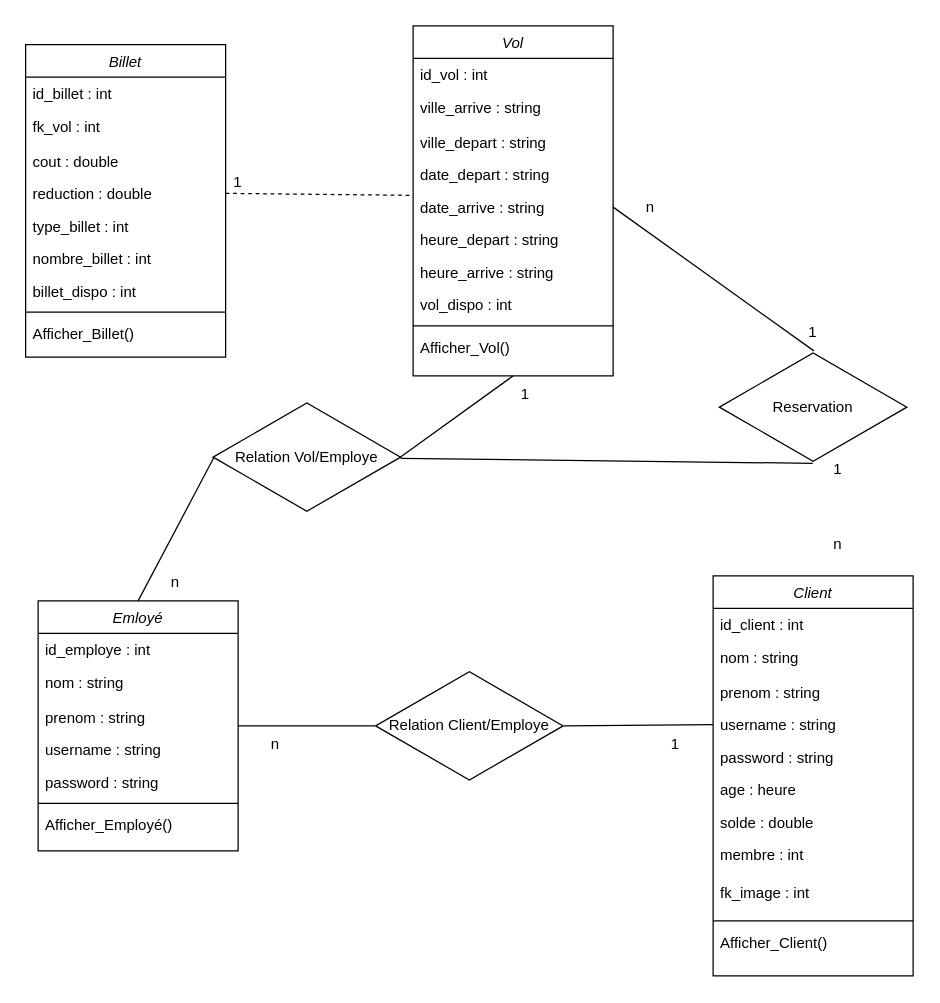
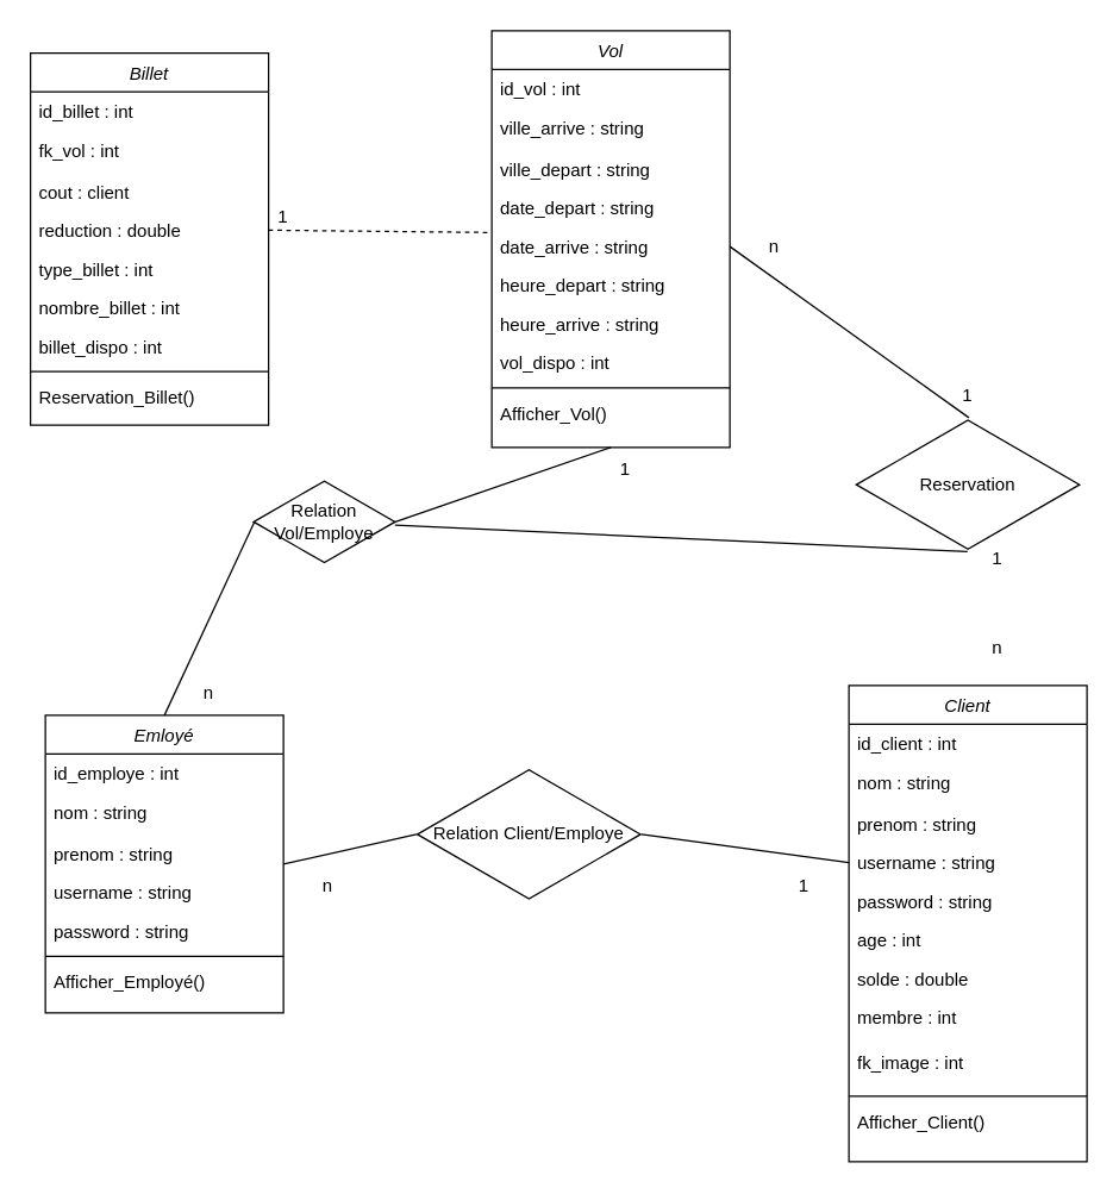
  <mxCell id="0" />
  <mxCell id="1" parent="0" />
  <mxCell id="2" value="Vol" style="swimlane;fontStyle=2;align=center;verticalAlign=top;childLayout=stackLayout;horizontal=1;startSize=26;horizontalStack=0;resizeParent=1;resizeLast=0;collapsible=1;marginBottom=0;rounded=0;shadow=0;strokeWidth=1;" parent="1" vertex="1"><mxGeometry x="330" y="20" width="160" height="280" as="geometry"><mxRectangle x="230" y="140" width="160" height="26" as="alternateBounds" /></mxGeometry></mxCell>
  <mxCell id="3" value="id_vol : int" style="text;align=left;verticalAlign=top;spacingLeft=4;spacingRight=4;overflow=hidden;rotatable=0;points=[[0,0.5],[1,0.5]];portConstraint=eastwest;" parent="2" vertex="1"><mxGeometry y="26" width="160" height="26" as="geometry" /></mxCell>
  <mxCell id="4" value="ville_arrive : string" style="text;align=left;verticalAlign=top;spacingLeft=4;spacingRight=4;overflow=hidden;rotatable=0;points=[[0,0.5],[1,0.5]];portConstraint=eastwest;rounded=0;shadow=0;html=0;" parent="2" vertex="1"><mxGeometry y="52" width="160" height="28" as="geometry" /></mxCell>
  <mxCell id="5" value="ville_depart : string&#10;" style="text;align=left;verticalAlign=top;spacingLeft=4;spacingRight=4;overflow=hidden;rotatable=0;points=[[0,0.5],[1,0.5]];portConstraint=eastwest;rounded=0;shadow=0;html=0;" parent="2" vertex="1"><mxGeometry y="80" width="160" height="26" as="geometry" /></mxCell>
  <mxCell id="6" value="date_depart : string" style="text;align=left;verticalAlign=top;spacingLeft=4;spacingRight=4;overflow=hidden;rotatable=0;points=[[0,0.5],[1,0.5]];portConstraint=eastwest;" parent="2" vertex="1"><mxGeometry y="106" width="160" height="26" as="geometry" /></mxCell>
  <mxCell id="7" value="date_arrive : string" style="text;align=left;verticalAlign=top;spacingLeft=4;spacingRight=4;overflow=hidden;rotatable=0;points=[[0,0.5],[1,0.5]];portConstraint=eastwest;" vertex="1" parent="2"><mxGeometry y="132" width="160" height="26" as="geometry" /></mxCell>
  <mxCell id="8" value="heure_depart : string" style="text;align=left;verticalAlign=top;spacingLeft=4;spacingRight=4;overflow=hidden;rotatable=0;points=[[0,0.5],[1,0.5]];portConstraint=eastwest;" vertex="1" parent="2"><mxGeometry y="158" width="160" height="26" as="geometry" /></mxCell>
  <mxCell id="9" value="heure_arrive : string" style="text;align=left;verticalAlign=top;spacingLeft=4;spacingRight=4;overflow=hidden;rotatable=0;points=[[0,0.5],[1,0.5]];portConstraint=eastwest;" vertex="1" parent="2"><mxGeometry y="184" width="160" height="26" as="geometry" /></mxCell>
  <mxCell id="10" value="vol_dispo : int" style="text;align=left;verticalAlign=top;spacingLeft=4;spacingRight=4;overflow=hidden;rotatable=0;points=[[0,0.5],[1,0.5]];portConstraint=eastwest;" vertex="1" parent="2"><mxGeometry y="210" width="160" height="26" as="geometry" /></mxCell>
  <mxCell id="11" value="" style="line;html=1;strokeWidth=1;align=left;verticalAlign=middle;spacingTop=-1;spacingLeft=3;spacingRight=3;rotatable=0;labelPosition=right;points=[];portConstraint=eastwest;" parent="2" vertex="1"><mxGeometry y="236" width="160" height="8" as="geometry" /></mxCell>
  <mxCell id="12" value="Afficher_Vol()" style="text;align=left;verticalAlign=top;spacingLeft=4;spacingRight=4;overflow=hidden;rotatable=0;points=[[0,0.5],[1,0.5]];portConstraint=eastwest;" vertex="1" parent="2"><mxGeometry y="244" width="160" height="26" as="geometry" /></mxCell>
  <mxCell id="13" value="Billet" style="swimlane;fontStyle=2;align=center;verticalAlign=top;childLayout=stackLayout;horizontal=1;startSize=26;horizontalStack=0;resizeParent=1;resizeLast=0;collapsible=1;marginBottom=0;rounded=0;shadow=0;strokeWidth=1;" vertex="1" parent="1"><mxGeometry x="20" y="35" width="160" height="250" as="geometry"><mxRectangle x="230" y="140" width="160" height="26" as="alternateBounds" /></mxGeometry></mxCell>
  <mxCell id="14" value="id_billet : int" style="text;align=left;verticalAlign=top;spacingLeft=4;spacingRight=4;overflow=hidden;rotatable=0;points=[[0,0.5],[1,0.5]];portConstraint=eastwest;" vertex="1" parent="13"><mxGeometry y="26" width="160" height="26" as="geometry" /></mxCell>
  <mxCell id="15" value="fk_vol : int" style="text;align=left;verticalAlign=top;spacingLeft=4;spacingRight=4;overflow=hidden;rotatable=0;points=[[0,0.5],[1,0.5]];portConstraint=eastwest;rounded=0;shadow=0;html=0;" vertex="1" parent="13"><mxGeometry y="52" width="160" height="28" as="geometry" /></mxCell>
- <mxCell id="16" value="cout : double" style="text;align=left;verticalAlign=top;spacingLeft=4;spacingRight=4;overflow=hidden;rotatable=0;points=[[0,0.5],[1,0.5]];portConstraint=eastwest;rounded=0;shadow=0;html=0;" vertex="1" parent="13"><mxGeometry y="80" width="160" height="26" as="geometry" /></mxCell>
+ <mxCell id="16" value="cout : client" style="text;align=left;verticalAlign=top;spacingLeft=4;spacingRight=4;overflow=hidden;rotatable=0;points=[[0,0.5],[1,0.5]];portConstraint=eastwest;rounded=0;shadow=0;html=0;" vertex="1" parent="13"><mxGeometry y="80" width="160" height="26" as="geometry" /></mxCell>
  <mxCell id="17" value="reduction : double" style="text;align=left;verticalAlign=top;spacingLeft=4;spacingRight=4;overflow=hidden;rotatable=0;points=[[0,0.5],[1,0.5]];portConstraint=eastwest;" vertex="1" parent="13"><mxGeometry y="106" width="160" height="26" as="geometry" /></mxCell>
  <mxCell id="18" value="type_billet : int" style="text;align=left;verticalAlign=top;spacingLeft=4;spacingRight=4;overflow=hidden;rotatable=0;points=[[0,0.5],[1,0.5]];portConstraint=eastwest;" vertex="1" parent="13"><mxGeometry y="132" width="160" height="26" as="geometry" /></mxCell>
  <mxCell id="19" value="nombre_billet : int" style="text;align=left;verticalAlign=top;spacingLeft=4;spacingRight=4;overflow=hidden;rotatable=0;points=[[0,0.5],[1,0.5]];portConstraint=eastwest;" vertex="1" parent="13"><mxGeometry y="158" width="160" height="26" as="geometry" /></mxCell>
  <mxCell id="20" value="billet_dispo : int" style="text;align=left;verticalAlign=top;spacingLeft=4;spacingRight=4;overflow=hidden;rotatable=0;points=[[0,0.5],[1,0.5]];portConstraint=eastwest;" vertex="1" parent="13"><mxGeometry y="184" width="160" height="26" as="geometry" /></mxCell>
  <mxCell id="21" value="" style="line;html=1;strokeWidth=1;align=left;verticalAlign=middle;spacingTop=-1;spacingLeft=3;spacingRight=3;rotatable=0;labelPosition=right;points=[];portConstraint=eastwest;" vertex="1" parent="13"><mxGeometry y="210" width="160" height="8" as="geometry" /></mxCell>
- <mxCell id="22" value="Afficher_Billet()" style="text;align=left;verticalAlign=top;spacingLeft=4;spacingRight=4;overflow=hidden;rotatable=0;points=[[0,0.5],[1,0.5]];portConstraint=eastwest;" vertex="1" parent="13"><mxGeometry y="218" width="160" height="26" as="geometry" /></mxCell>
+ <mxCell id="22" value="Reservation_Billet()" style="text;align=left;verticalAlign=top;spacingLeft=4;spacingRight=4;overflow=hidden;rotatable=0;points=[[0,0.5],[1,0.5]];portConstraint=eastwest;" vertex="1" parent="13"><mxGeometry y="218" width="160" height="26" as="geometry" /></mxCell>
  <mxCell id="23" value="Emloyé" style="swimlane;fontStyle=2;align=center;verticalAlign=top;childLayout=stackLayout;horizontal=1;startSize=26;horizontalStack=0;resizeParent=1;resizeLast=0;collapsible=1;marginBottom=0;rounded=0;shadow=0;strokeWidth=1;" vertex="1" parent="1"><mxGeometry x="30" y="480" width="160" height="200" as="geometry"><mxRectangle x="230" y="140" width="160" height="26" as="alternateBounds" /></mxGeometry></mxCell>
  <mxCell id="24" value="id_employe : int" style="text;align=left;verticalAlign=top;spacingLeft=4;spacingRight=4;overflow=hidden;rotatable=0;points=[[0,0.5],[1,0.5]];portConstraint=eastwest;" vertex="1" parent="23"><mxGeometry y="26" width="160" height="26" as="geometry" /></mxCell>
  <mxCell id="25" value="nom : string" style="text;align=left;verticalAlign=top;spacingLeft=4;spacingRight=4;overflow=hidden;rotatable=0;points=[[0,0.5],[1,0.5]];portConstraint=eastwest;rounded=0;shadow=0;html=0;" vertex="1" parent="23"><mxGeometry y="52" width="160" height="28" as="geometry" /></mxCell>
  <mxCell id="26" value="prenom : string&#10;" style="text;align=left;verticalAlign=top;spacingLeft=4;spacingRight=4;overflow=hidden;rotatable=0;points=[[0,0.5],[1,0.5]];portConstraint=eastwest;rounded=0;shadow=0;html=0;" vertex="1" parent="23"><mxGeometry y="80" width="160" height="26" as="geometry" /></mxCell>
  <mxCell id="27" value="username : string" style="text;align=left;verticalAlign=top;spacingLeft=4;spacingRight=4;overflow=hidden;rotatable=0;points=[[0,0.5],[1,0.5]];portConstraint=eastwest;" vertex="1" parent="23"><mxGeometry y="106" width="160" height="26" as="geometry" /></mxCell>
  <mxCell id="28" value="password : string" style="text;align=left;verticalAlign=top;spacingLeft=4;spacingRight=4;overflow=hidden;rotatable=0;points=[[0,0.5],[1,0.5]];portConstraint=eastwest;" vertex="1" parent="23"><mxGeometry y="132" width="160" height="26" as="geometry" /></mxCell>
  <mxCell id="29" value="" style="line;html=1;strokeWidth=1;align=left;verticalAlign=middle;spacingTop=-1;spacingLeft=3;spacingRight=3;rotatable=0;labelPosition=right;points=[];portConstraint=eastwest;" vertex="1" parent="23"><mxGeometry y="158" width="160" height="8" as="geometry" /></mxCell>
  <mxCell id="30" value="Afficher_Employé()" style="text;align=left;verticalAlign=top;spacingLeft=4;spacingRight=4;overflow=hidden;rotatable=0;points=[[0,0.5],[1,0.5]];portConstraint=eastwest;" vertex="1" parent="23"><mxGeometry y="166" width="160" height="26" as="geometry" /></mxCell>
  <mxCell id="31" value="Client" style="swimlane;fontStyle=2;align=center;verticalAlign=top;childLayout=stackLayout;horizontal=1;startSize=26;horizontalStack=0;resizeParent=1;resizeLast=0;collapsible=1;marginBottom=0;rounded=0;shadow=0;strokeWidth=1;" vertex="1" parent="1"><mxGeometry x="570" y="460" width="160" height="320" as="geometry"><mxRectangle x="230" y="140" width="160" height="26" as="alternateBounds" /></mxGeometry></mxCell>
  <mxCell id="32" value="id_client : int" style="text;align=left;verticalAlign=top;spacingLeft=4;spacingRight=4;overflow=hidden;rotatable=0;points=[[0,0.5],[1,0.5]];portConstraint=eastwest;" vertex="1" parent="31"><mxGeometry y="26" width="160" height="26" as="geometry" /></mxCell>
  <mxCell id="33" value="nom : string" style="text;align=left;verticalAlign=top;spacingLeft=4;spacingRight=4;overflow=hidden;rotatable=0;points=[[0,0.5],[1,0.5]];portConstraint=eastwest;rounded=0;shadow=0;html=0;" vertex="1" parent="31"><mxGeometry y="52" width="160" height="28" as="geometry" /></mxCell>
  <mxCell id="34" value="prenom : string" style="text;align=left;verticalAlign=top;spacingLeft=4;spacingRight=4;overflow=hidden;rotatable=0;points=[[0,0.5],[1,0.5]];portConstraint=eastwest;rounded=0;shadow=0;html=0;" vertex="1" parent="31"><mxGeometry y="80" width="160" height="26" as="geometry" /></mxCell>
  <mxCell id="35" value="username : string" style="text;align=left;verticalAlign=top;spacingLeft=4;spacingRight=4;overflow=hidden;rotatable=0;points=[[0,0.5],[1,0.5]];portConstraint=eastwest;" vertex="1" parent="31"><mxGeometry y="106" width="160" height="26" as="geometry" /></mxCell>
  <mxCell id="36" value="password : string" style="text;align=left;verticalAlign=top;spacingLeft=4;spacingRight=4;overflow=hidden;rotatable=0;points=[[0,0.5],[1,0.5]];portConstraint=eastwest;" vertex="1" parent="31"><mxGeometry y="132" width="160" height="26" as="geometry" /></mxCell>
- <mxCell id="37" value="age : heure" style="text;align=left;verticalAlign=top;spacingLeft=4;spacingRight=4;overflow=hidden;rotatable=0;points=[[0,0.5],[1,0.5]];portConstraint=eastwest;" vertex="1" parent="31"><mxGeometry y="158" width="160" height="26" as="geometry" /></mxCell>
+ <mxCell id="37" value="age : int" style="text;align=left;verticalAlign=top;spacingLeft=4;spacingRight=4;overflow=hidden;rotatable=0;points=[[0,0.5],[1,0.5]];portConstraint=eastwest;" vertex="1" parent="31"><mxGeometry y="158" width="160" height="26" as="geometry" /></mxCell>
  <mxCell id="38" value="solde : double" style="text;align=left;verticalAlign=top;spacingLeft=4;spacingRight=4;overflow=hidden;rotatable=0;points=[[0,0.5],[1,0.5]];portConstraint=eastwest;" vertex="1" parent="31"><mxGeometry y="184" width="160" height="26" as="geometry" /></mxCell>
  <mxCell id="39" value="membre : int" style="text;align=left;verticalAlign=top;spacingLeft=4;spacingRight=4;overflow=hidden;rotatable=0;points=[[0,0.5],[1,0.5]];portConstraint=eastwest;" vertex="1" parent="31"><mxGeometry y="210" width="160" height="30" as="geometry" /></mxCell>
  <mxCell id="40" value="fk_image : int" style="text;align=left;verticalAlign=top;spacingLeft=4;spacingRight=4;overflow=hidden;rotatable=0;points=[[0,0.5],[1,0.5]];portConstraint=eastwest;" vertex="1" parent="31"><mxGeometry y="240" width="160" height="32" as="geometry" /></mxCell>
  <mxCell id="41" value="" style="line;html=1;strokeWidth=1;align=left;verticalAlign=middle;spacingTop=-1;spacingLeft=3;spacingRight=3;rotatable=0;labelPosition=right;points=[];portConstraint=eastwest;" vertex="1" parent="31"><mxGeometry y="272" width="160" height="8" as="geometry" /></mxCell>
  <mxCell id="42" value="Afficher_Client()" style="text;align=left;verticalAlign=top;spacingLeft=4;spacingRight=4;overflow=hidden;rotatable=0;points=[[0,0.5],[1,0.5]];portConstraint=eastwest;" vertex="1" parent="31"><mxGeometry y="280" width="160" height="26" as="geometry" /></mxCell>
- <mxCell id="43" value="Relation Vol/Employe" style="html=1;whiteSpace=wrap;aspect=fixed;shape=isoRectangle;" vertex="1" parent="1"><mxGeometry x="170" y="320" width="150" height="90" as="geometry" /></mxCell>
- <mxCell id="44" value="Relation Client/Employe" style="html=1;whiteSpace=wrap;aspect=fixed;shape=isoRectangle;" vertex="1" parent="1"><mxGeometry x="300" y="535" width="150" height="90" as="geometry" /></mxCell>
+ <mxCell id="43" value="Relation Vol/Employe" style="html=1;whiteSpace=wrap;aspect=fixed;shape=isoRectangle;" vertex="1" parent="1"><mxGeometry x="170" y="320" width="95" height="60" as="geometry" /></mxCell>
+ <mxCell id="44" value="Relation Client/Employe" style="html=1;whiteSpace=wrap;aspect=fixed;shape=isoRectangle;" vertex="1" parent="1"><mxGeometry x="280" y="515" width="150" height="90" as="geometry" /></mxCell>
  <mxCell id="45" value="Reservation" style="html=1;whiteSpace=wrap;aspect=fixed;shape=isoRectangle;" vertex="1" parent="1"><mxGeometry x="575" y="280" width="150" height="90" as="geometry" /></mxCell>
  <mxCell id="46" value="" style="endArrow=none;html=1;rounded=0;entryX=-0.009;entryY=0.137;entryDx=0;entryDy=0;entryPerimeter=0;exitX=1;exitY=0.5;exitDx=0;exitDy=0;dashed=1;" edge="1" parent="1" source="17" target="7"><mxGeometry width="50" height="50" relative="1" as="geometry"><mxPoint x="180" y="100" as="sourcePoint" /><mxPoint x="360" y="150" as="targetPoint" /></mxGeometry></mxCell>
  <mxCell id="47" value="" style="endArrow=none;html=1;rounded=0;entryX=0.5;entryY=1;entryDx=0;entryDy=0;exitX=0.996;exitY=0.504;exitDx=0;exitDy=0;exitPerimeter=0;" edge="1" parent="1" source="43" target="2"><mxGeometry width="50" height="50" relative="1" as="geometry"><mxPoint x="245" y="320" as="sourcePoint" /><mxPoint x="418.56" y="110.562" as="targetPoint" /></mxGeometry></mxCell>
  <mxCell id="48" value="" style="endArrow=none;html=1;rounded=0;entryX=0.004;entryY=0.504;entryDx=0;entryDy=0;exitX=0.5;exitY=0;exitDx=0;exitDy=0;entryPerimeter=0;" edge="1" parent="1" source="23" target="43"><mxGeometry width="50" height="50" relative="1" as="geometry"><mxPoint x="255" y="330" as="sourcePoint" /><mxPoint x="500" y="255" as="targetPoint" /></mxGeometry></mxCell>
  <mxCell id="49" value="" style="endArrow=none;html=1;rounded=0;entryX=-0.004;entryY=0.5;entryDx=0;entryDy=0;entryPerimeter=0;" edge="1" parent="1" target="44"><mxGeometry width="50" height="50" relative="1" as="geometry"><mxPoint x="190" y="580" as="sourcePoint" /><mxPoint x="510" y="265" as="targetPoint" /></mxGeometry></mxCell>
  <mxCell id="50" value="" style="endArrow=none;html=1;rounded=0;entryX=0;entryY=0.5;entryDx=0;entryDy=0;exitX=1.004;exitY=0.5;exitDx=0;exitDy=0;exitPerimeter=0;" edge="1" parent="1" source="44" target="35"><mxGeometry width="50" height="50" relative="1" as="geometry"><mxPoint x="275" y="350" as="sourcePoint" /><mxPoint x="520" y="275" as="targetPoint" /></mxGeometry></mxCell>
  <mxCell id="51" value="" style="endArrow=none;html=1;rounded=0;exitX=0.498;exitY=1;exitDx=0;exitDy=0;exitPerimeter=0;" edge="1" parent="1" source="45" target="43"><mxGeometry width="50" height="50" relative="1" as="geometry"><mxPoint x="285" y="360" as="sourcePoint" /><mxPoint x="530" y="285" as="targetPoint" /></mxGeometry></mxCell>
  <mxCell id="52" value="" style="endArrow=none;html=1;rounded=0;exitX=0.504;exitY=0;exitDx=0;exitDy=0;exitPerimeter=0;entryX=1;entryY=0.5;entryDx=0;entryDy=0;" edge="1" parent="1" source="45" target="7"><mxGeometry width="50" height="50" relative="1" as="geometry"><mxPoint x="295" y="370" as="sourcePoint" /><mxPoint x="651" y="160" as="targetPoint" /></mxGeometry></mxCell>
  <mxCell id="53" value="1" style="text;html=1;strokeColor=none;fillColor=none;align=center;verticalAlign=middle;whiteSpace=wrap;rounded=0;" vertex="1" parent="1"><mxGeometry x="160" y="130" width="60" height="30" as="geometry" /></mxCell>
  <mxCell id="54" value="1" style="text;html=1;strokeColor=none;fillColor=none;align=center;verticalAlign=middle;whiteSpace=wrap;rounded=0;" vertex="1" parent="1"><mxGeometry x="620" y="250" width="60" height="30" as="geometry" /></mxCell>
  <mxCell id="55" value="1" style="text;html=1;strokeColor=none;fillColor=none;align=center;verticalAlign=middle;whiteSpace=wrap;rounded=0;" vertex="1" parent="1"><mxGeometry x="640" y="360" width="60" height="30" as="geometry" /></mxCell>
  <mxCell id="56" value="1" style="text;html=1;strokeColor=none;fillColor=none;align=center;verticalAlign=middle;whiteSpace=wrap;rounded=0;" vertex="1" parent="1"><mxGeometry x="390" y="300" width="60" height="30" as="geometry" /></mxCell>
  <mxCell id="57" value="1" style="text;html=1;strokeColor=none;fillColor=none;align=center;verticalAlign=middle;whiteSpace=wrap;rounded=0;" vertex="1" parent="1"><mxGeometry x="510" y="580" width="60" height="30" as="geometry" /></mxCell>
  <mxCell id="58" value="n" style="text;html=1;strokeColor=none;fillColor=none;align=center;verticalAlign=middle;whiteSpace=wrap;rounded=0;" vertex="1" parent="1"><mxGeometry x="640" y="420" width="60" height="30" as="geometry" /></mxCell>
  <mxCell id="59" value="n" style="text;html=1;strokeColor=none;fillColor=none;align=center;verticalAlign=middle;whiteSpace=wrap;rounded=0;" vertex="1" parent="1"><mxGeometry x="190" y="580" width="60" height="30" as="geometry" /></mxCell>
  <mxCell id="60" value="n" style="text;html=1;strokeColor=none;fillColor=none;align=center;verticalAlign=middle;whiteSpace=wrap;rounded=0;" vertex="1" parent="1"><mxGeometry x="110" y="450" width="60" height="30" as="geometry" /></mxCell>
  <mxCell id="61" value="n" style="text;html=1;strokeColor=none;fillColor=none;align=center;verticalAlign=middle;whiteSpace=wrap;rounded=0;rotation=0;" vertex="1" parent="1"><mxGeometry x="490" y="150" width="60" height="30" as="geometry" /></mxCell>
